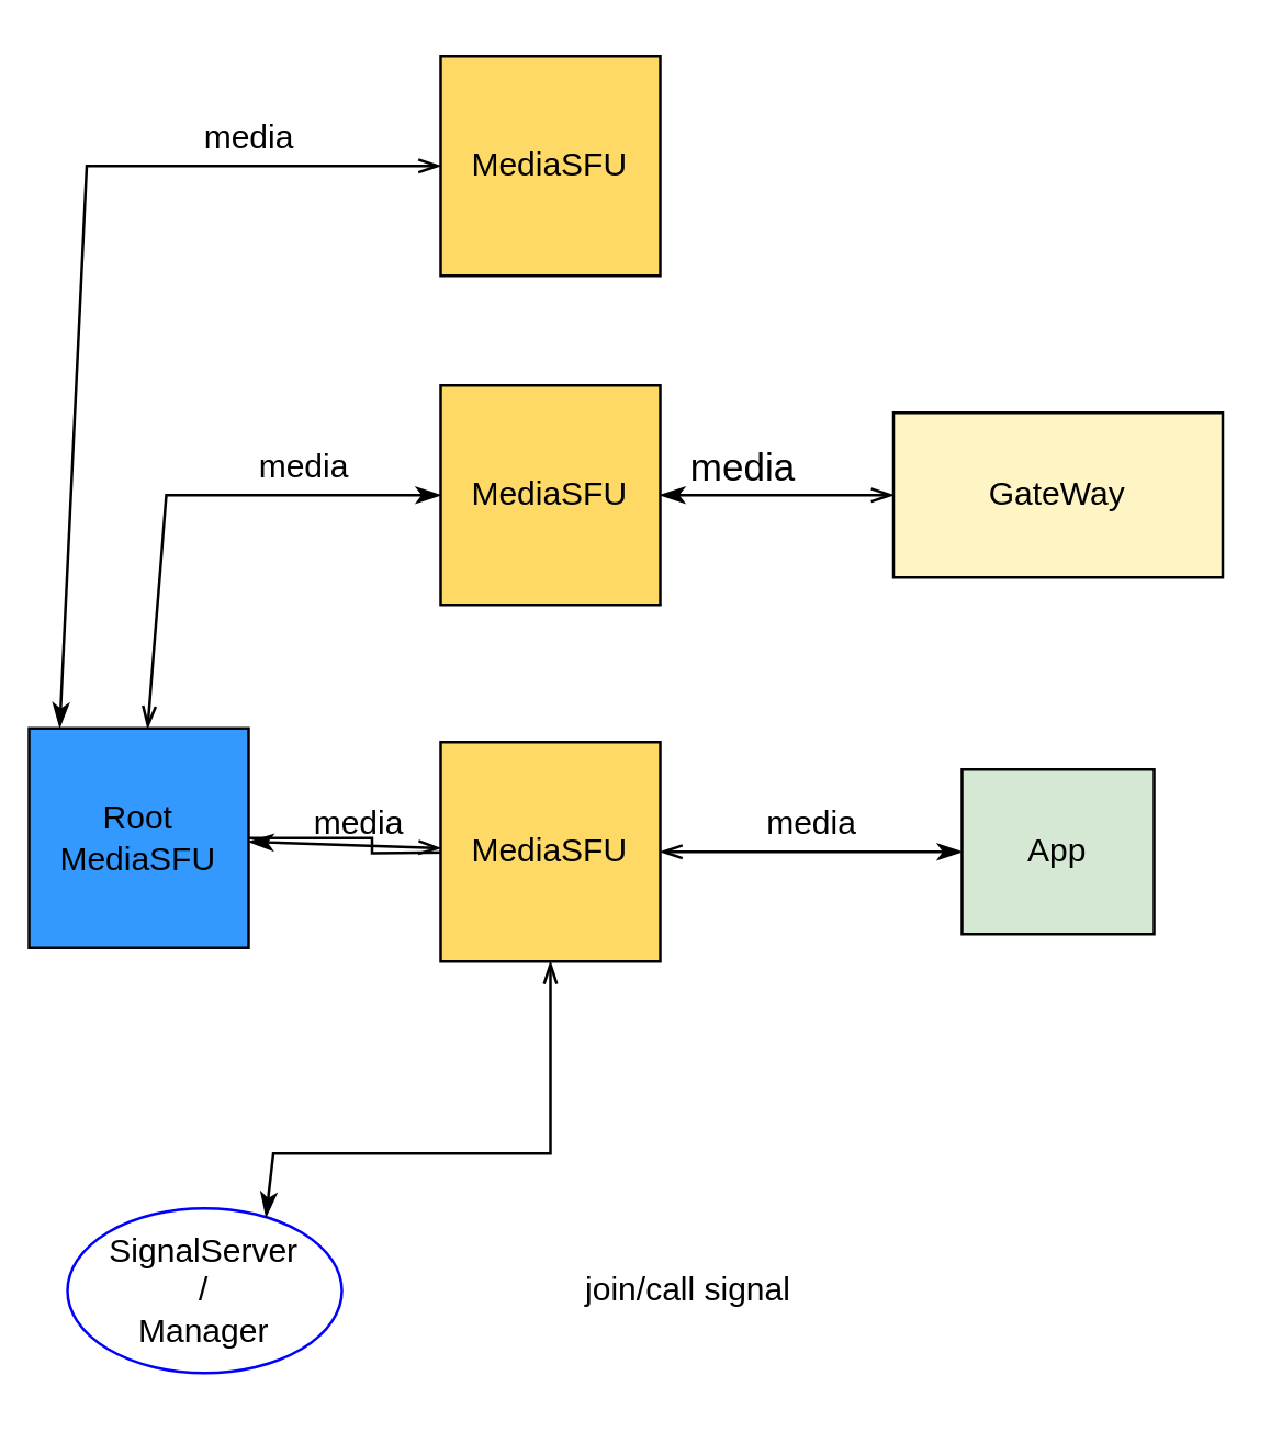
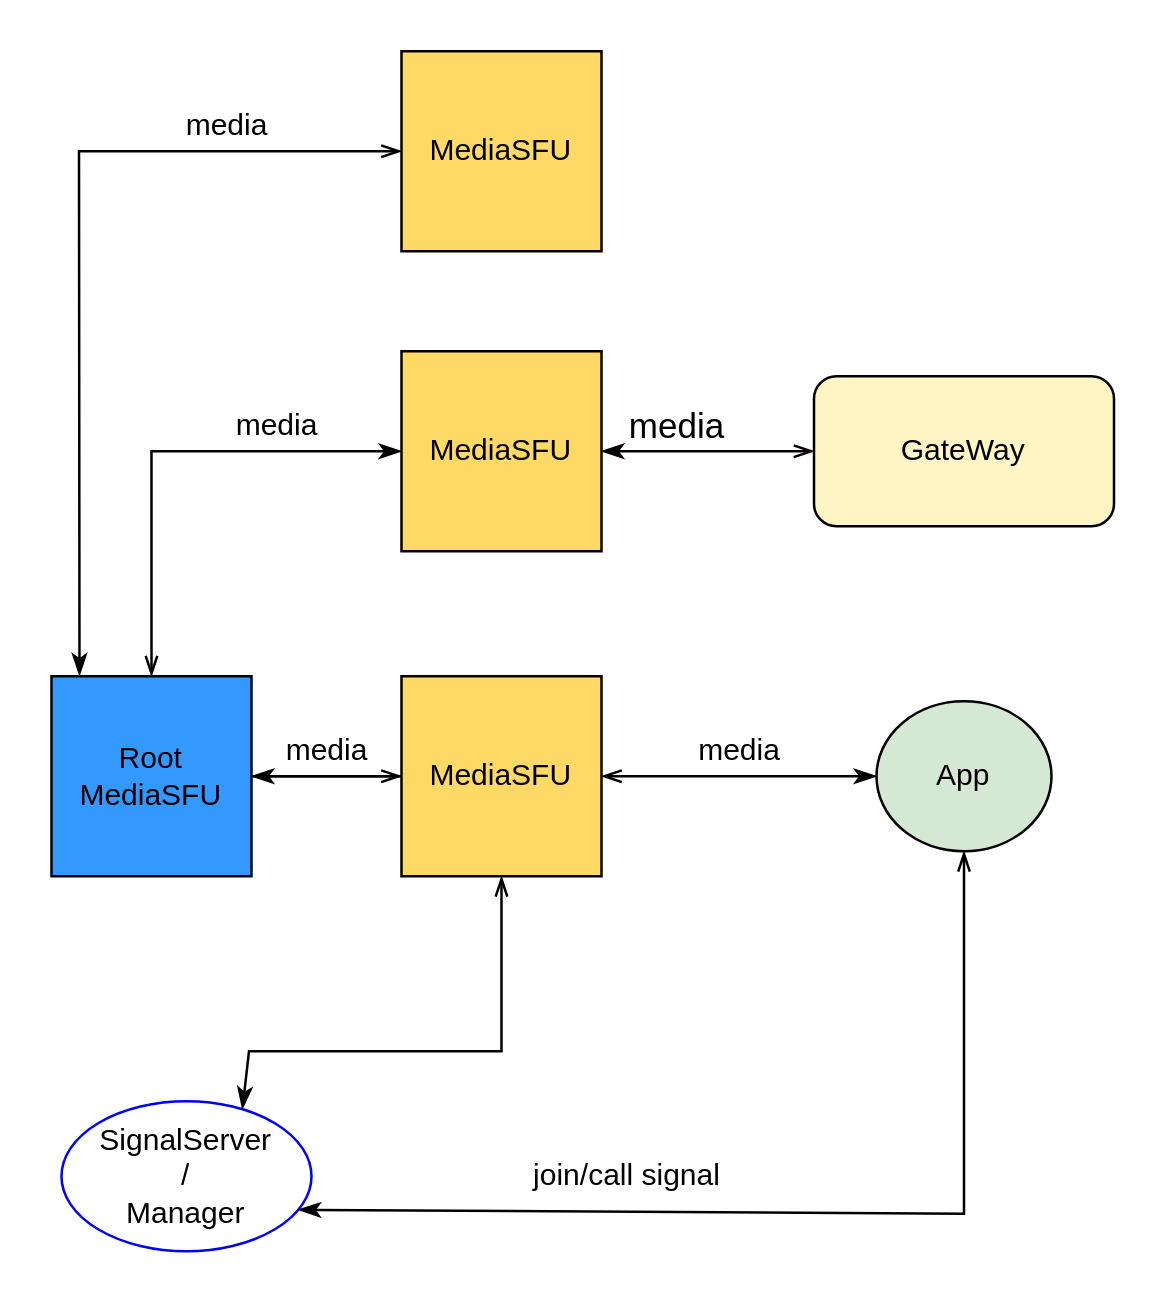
  <mxCell id="0" />
  <mxCell id="1" parent="0" />
  <mxCell id="2" value="SignalServer&lt;br&gt;/&lt;br&gt;Manager" style="ellipse;whiteSpace=wrap;html=1;strokeColor=#0000FF;fillColor=none;" vertex="1" parent="1"><mxGeometry x="24" y="440" width="100" height="60" as="geometry" /></mxCell>
  <mxCell id="3" value="" style="edgeStyle=orthogonalEdgeStyle;rounded=0;orthogonalLoop=1;jettySize=auto;html=1;" edge="1" parent="1" source="5"><mxGeometry relative="1" as="geometry"><mxPoint x="180" y="310" as="targetPoint" /></mxGeometry></mxCell>
  <mxCell id="4" value="" style="edgeStyle=none;rounded=0;orthogonalLoop=1;jettySize=auto;html=1;startArrow=openThin;startFill=0;endArrow=classicThin;endFill=1;strokeColor=default;entryX=0;entryY=0.5;entryDx=0;entryDy=0;" edge="1" parent="1" source="5" target="12"><mxGeometry relative="1" as="geometry"><mxPoint x="60" y="180" as="targetPoint" /><Array as="points"><mxPoint x="60" y="180" /></Array></mxGeometry></mxCell>
- <mxCell id="5" value="Root&lt;br&gt;MediaSFU" style="whiteSpace=wrap;html=1;aspect=fixed;fillColor=#3399FF;" vertex="1" parent="1"><mxGeometry x="10" y="265" width="80" height="80" as="geometry" /></mxCell>
+ <mxCell id="5" value="Root&lt;br&gt;MediaSFU" style="whiteSpace=wrap;html=1;aspect=fixed;fillColor=#3399FF;" vertex="1" parent="1"><mxGeometry x="20" y="270" width="80" height="80" as="geometry" /></mxCell>
  <mxCell id="6" style="edgeStyle=none;rounded=0;orthogonalLoop=1;jettySize=auto;html=1;entryX=1;entryY=0.5;entryDx=0;entryDy=0;fontSize=14;startArrow=openThin;startFill=0;endArrow=classicThin;endFill=1;strokeColor=default;" edge="1" parent="1" source="7" target="12"><mxGeometry relative="1" as="geometry" /></mxCell>
- <mxCell id="7" value="GateWay" style="whiteSpace=wrap;html=1;fillColor=#FFF4C3;rounded=0;" vertex="1" parent="1"><mxGeometry x="325" y="150" width="120" height="60" as="geometry" /></mxCell>
+ <mxCell id="7" value="GateWay" style="rounded=1;whiteSpace=wrap;html=1;fillColor=#FFF4C3;" vertex="1" parent="1"><mxGeometry x="325" y="150" width="120" height="60" as="geometry" /></mxCell>
  <mxCell id="8" value="" style="rounded=0;orthogonalLoop=1;jettySize=auto;html=1;endArrow=classicThin;endFill=1;strokeColor=default;startArrow=openThin;startFill=0;" edge="1" parent="1" source="11" target="5"><mxGeometry relative="1" as="geometry" /></mxCell>
  <mxCell id="9" value="" style="edgeStyle=none;rounded=0;orthogonalLoop=1;jettySize=auto;html=1;startArrow=openThin;startFill=0;endArrow=classicThin;endFill=1;strokeColor=default;" edge="1" parent="1" source="11" target="17"><mxGeometry relative="1" as="geometry" /></mxCell>
  <mxCell id="10" style="edgeStyle=none;rounded=0;orthogonalLoop=1;jettySize=auto;html=1;entryX=0.75;entryY=0;entryDx=0;entryDy=0;startArrow=openThin;startFill=0;endArrow=classicThin;endFill=1;strokeColor=default;" edge="1" parent="1" source="11" target="2"><mxGeometry relative="1" as="geometry"><Array as="points"><mxPoint x="200" y="420" /><mxPoint x="99" y="420" /></Array></mxGeometry></mxCell>
  <mxCell id="11" value="MediaSFU" style="whiteSpace=wrap;html=1;aspect=fixed;fillColor=#FFD966;" vertex="1" parent="1"><mxGeometry x="160" y="270" width="80" height="80" as="geometry" /></mxCell>
  <mxCell id="12" value="MediaSFU" style="whiteSpace=wrap;html=1;aspect=fixed;fillColor=#FFD966;" vertex="1" parent="1"><mxGeometry x="160" y="140" width="80" height="80" as="geometry" /></mxCell>
  <mxCell id="13" value="" style="edgeStyle=none;rounded=0;orthogonalLoop=1;jettySize=auto;html=1;startArrow=openThin;startFill=0;endArrow=classicThin;endFill=1;strokeColor=default;entryX=0.14;entryY=-0.003;entryDx=0;entryDy=0;entryPerimeter=0;" edge="1" parent="1" source="14" target="5"><mxGeometry relative="1" as="geometry"><mxPoint x="80" y="60" as="targetPoint" /><Array as="points"><mxPoint x="31" y="60" /></Array></mxGeometry></mxCell>
  <mxCell id="14" value="MediaSFU" style="whiteSpace=wrap;html=1;aspect=fixed;fillColor=#FFD966;" vertex="1" parent="1"><mxGeometry x="160" y="20" width="80" height="80" as="geometry" /></mxCell>
  <mxCell id="15" value="media" style="text;html=1;align=center;verticalAlign=middle;resizable=0;points=[];autosize=1;strokeColor=none;fillColor=none;" vertex="1" parent="1"><mxGeometry x="105" y="290" width="50" height="20" as="geometry" /></mxCell>
- <mxCell id="17" value="App" style="whiteSpace=wrap;html=1;fillColor=#D5E8D4;rounded=0;" vertex="1" parent="1"><mxGeometry x="350" y="280" width="70" height="60" as="geometry" /></mxCell>
+ <mxCell id="16" value="" style="edgeStyle=none;rounded=0;orthogonalLoop=1;jettySize=auto;html=1;startArrow=openThin;startFill=0;endArrow=classicThin;endFill=1;strokeColor=default;entryX=1;entryY=0.75;entryDx=0;entryDy=0;" edge="1" parent="1" source="17" target="2"><mxGeometry relative="1" as="geometry"><mxPoint x="335" y="420" as="targetPoint" /><Array as="points"><mxPoint x="385" y="485" /></Array></mxGeometry></mxCell>
+ <mxCell id="17" value="App" style="ellipse;whiteSpace=wrap;html=1;fillColor=#D5E8D4;" vertex="1" parent="1"><mxGeometry x="350" y="280" width="70" height="60" as="geometry" /></mxCell>
  <mxCell id="18" value="media" style="text;html=1;align=center;verticalAlign=middle;resizable=0;points=[];autosize=1;strokeColor=none;fillColor=none;" vertex="1" parent="1"><mxGeometry x="270" y="290" width="50" height="20" as="geometry" /></mxCell>
  <mxCell id="19" value="media" style="text;html=1;align=center;verticalAlign=middle;resizable=0;points=[];autosize=1;strokeColor=none;fillColor=none;" vertex="1" parent="1"><mxGeometry x="65" y="40" width="50" height="20" as="geometry" /></mxCell>
  <mxCell id="20" value="media" style="text;html=1;align=center;verticalAlign=middle;resizable=0;points=[];autosize=1;strokeColor=none;fillColor=none;" vertex="1" parent="1"><mxGeometry x="85" y="160" width="50" height="20" as="geometry" /></mxCell>
  <mxCell id="21" value="join/call signal" style="text;html=1;align=center;verticalAlign=middle;resizable=0;points=[];autosize=1;strokeColor=none;fillColor=none;" vertex="1" parent="1"><mxGeometry x="205" y="460" width="90" height="20" as="geometry" /></mxCell>
  <mxCell id="22" value="media" style="text;html=1;align=center;verticalAlign=middle;resizable=0;points=[];autosize=1;strokeColor=none;fillColor=none;fontSize=14;" vertex="1" parent="1"><mxGeometry x="245" y="160" width="50" height="20" as="geometry" /></mxCell>
